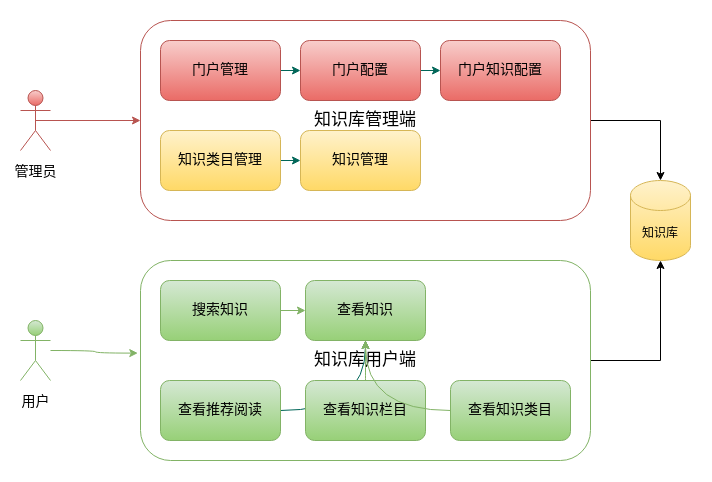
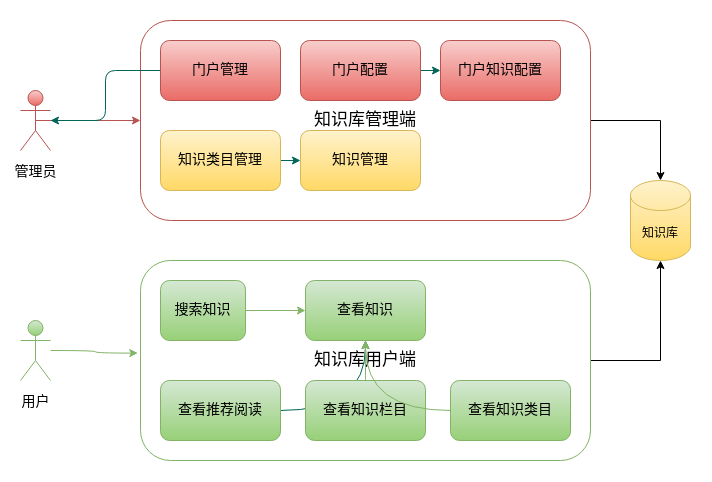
  <mxCell id="0" />
  <mxCell id="1" parent="0" />
  <mxCell id="2" style="edgeStyle=orthogonalEdgeStyle;rounded=1;hachureGap=4;orthogonalLoop=1;jettySize=auto;html=1;exitX=0.5;exitY=0.5;exitDx=0;exitDy=0;exitPerimeter=0;entryX=0;entryY=0.5;entryDx=0;entryDy=0;fontFamily=Architects Daughter;fontSource=https%3A%2F%2Ffonts.googleapis.com%2Fcss%3Ffamily%3DArchitects%2BDaughter;fontSize=14;fontColor=#5C5C5C;fillColor=#f8cecc;strokeColor=#b85450;gradientColor=#ea6b66;" edge="1" parent="1" source="3" target="5"><mxGeometry relative="1" as="geometry" /></mxCell>
  <mxCell id="3" value="&lt;font style=&quot;font-size: 14px;&quot;&gt;管理员&lt;/font&gt;" style="shape=umlActor;verticalLabelPosition=bottom;verticalAlign=top;html=1;outlineConnect=0;hachureGap=4;fontFamily=Architects Daughter;fontSource=https%3A%2F%2Ffonts.googleapis.com%2Fcss%3Ffamily%3DArchitects%2BDaughter;fontSize=20;labelBackgroundColor=none;fillColor=#f8cecc;strokeColor=#b85450;gradientColor=#ea6b66;rounded=1;" vertex="1" parent="1"><mxGeometry x="20" y="90" width="30" height="60" as="geometry" /></mxCell>
  <mxCell id="4" style="edgeStyle=orthogonalEdgeStyle;rounded=0;orthogonalLoop=1;jettySize=auto;html=1;entryX=0.5;entryY=0;entryDx=0;entryDy=0;entryPerimeter=0;" edge="1" parent="1" source="5" target="27"><mxGeometry relative="1" as="geometry" /></mxCell>
  <mxCell id="5" value="&lt;font style=&quot;font-size: 17px;&quot;&gt;知识库管理端&lt;/font&gt;" style="rounded=1;whiteSpace=wrap;html=1;hachureGap=4;fontFamily=Architects Daughter;fontSource=https%3A%2F%2Ffonts.googleapis.com%2Fcss%3Ffamily%3DArchitects%2BDaughter;fontSize=14;fillColor=none;strokeColor=#b85450;gradientColor=#ea6b66;" vertex="1" parent="1"><mxGeometry x="140" y="20" width="450" height="200" as="geometry" /></mxCell>
- <mxCell id="6" style="edgeStyle=orthogonalEdgeStyle;rounded=1;hachureGap=4;orthogonalLoop=1;jettySize=auto;html=1;entryX=0;entryY=0.5;entryDx=0;entryDy=0;strokeColor=#006658;fontFamily=Architects Daughter;fontSource=https%3A%2F%2Ffonts.googleapis.com%2Fcss%3Ffamily%3DArchitects%2BDaughter;fontSize=16;fontColor=#5C5C5C;fillColor=#21C0A5;" edge="1" parent="1" source="7" target="9"><mxGeometry relative="1" as="geometry" /></mxCell>
+ <mxCell id="6" style="edgeStyle=orthogonalEdgeStyle;rounded=1;hachureGap=4;orthogonalLoop=1;jettySize=auto;html=1;strokeColor=#006658;fontFamily=Architects Daughter;fontSource=https%3A%2F%2Ffonts.googleapis.com%2Fcss%3Ffamily%3DArchitects%2BDaughter;fontSize=16;fontColor=#5C5C5C;fillColor=#21C0A5;" edge="1" parent="1" source="7" target="3"><mxGeometry relative="1" as="geometry" /></mxCell>
  <mxCell id="7" value="门户管理" style="rounded=1;whiteSpace=wrap;html=1;hachureGap=4;fontFamily=Architects Daughter;fontSource=https%3A%2F%2Ffonts.googleapis.com%2Fcss%3Ffamily%3DArchitects%2BDaughter;fontSize=14;fillColor=#f8cecc;strokeColor=#b85450;gradientColor=#ea6b66;" vertex="1" parent="1"><mxGeometry x="160" y="40" width="120" height="60" as="geometry" /></mxCell>
  <mxCell id="8" style="edgeStyle=orthogonalEdgeStyle;rounded=1;hachureGap=4;orthogonalLoop=1;jettySize=auto;html=1;entryX=0;entryY=0.5;entryDx=0;entryDy=0;strokeColor=#006658;fontFamily=Architects Daughter;fontSource=https%3A%2F%2Ffonts.googleapis.com%2Fcss%3Ffamily%3DArchitects%2BDaughter;fontSize=16;fontColor=#5C5C5C;fillColor=#21C0A5;" edge="1" parent="1" source="9" target="10"><mxGeometry relative="1" as="geometry" /></mxCell>
  <mxCell id="9" value="门户配置" style="rounded=1;whiteSpace=wrap;html=1;hachureGap=4;fontFamily=Architects Daughter;fontSource=https%3A%2F%2Ffonts.googleapis.com%2Fcss%3Ffamily%3DArchitects%2BDaughter;fontSize=14;fillColor=#f8cecc;strokeColor=#b85450;gradientColor=#ea6b66;" vertex="1" parent="1"><mxGeometry x="300" y="40" width="120" height="60" as="geometry" /></mxCell>
  <mxCell id="10" value="门户知识配置" style="rounded=1;whiteSpace=wrap;html=1;hachureGap=4;fontFamily=Architects Daughter;fontSource=https%3A%2F%2Ffonts.googleapis.com%2Fcss%3Ffamily%3DArchitects%2BDaughter;fontSize=14;fillColor=#f8cecc;strokeColor=#b85450;gradientColor=#ea6b66;" vertex="1" parent="1"><mxGeometry x="440" y="40" width="120" height="60" as="geometry" /></mxCell>
  <mxCell id="11" style="edgeStyle=orthogonalEdgeStyle;rounded=1;hachureGap=4;orthogonalLoop=1;jettySize=auto;html=1;entryX=0;entryY=0.5;entryDx=0;entryDy=0;strokeColor=#006658;fontFamily=Architects Daughter;fontSource=https%3A%2F%2Ffonts.googleapis.com%2Fcss%3Ffamily%3DArchitects%2BDaughter;fontSize=17;fontColor=#5C5C5C;fillColor=#21C0A5;" edge="1" parent="1" source="12" target="13"><mxGeometry relative="1" as="geometry" /></mxCell>
  <mxCell id="12" value="知识类目管理" style="rounded=1;whiteSpace=wrap;html=1;hachureGap=4;fontFamily=Architects Daughter;fontSource=https%3A%2F%2Ffonts.googleapis.com%2Fcss%3Ffamily%3DArchitects%2BDaughter;fontSize=14;fillColor=#fff2cc;strokeColor=#d6b656;gradientColor=#ffd966;" vertex="1" parent="1"><mxGeometry x="160" y="130" width="120" height="60" as="geometry" /></mxCell>
  <mxCell id="13" value="知识管理" style="rounded=1;whiteSpace=wrap;html=1;hachureGap=4;fontFamily=Architects Daughter;fontSource=https%3A%2F%2Ffonts.googleapis.com%2Fcss%3Ffamily%3DArchitects%2BDaughter;fontSize=14;fillColor=#fff2cc;strokeColor=#d6b656;gradientColor=#ffd966;" vertex="1" parent="1"><mxGeometry x="300" y="130" width="120" height="60" as="geometry" /></mxCell>
  <mxCell id="14" style="edgeStyle=orthogonalEdgeStyle;rounded=0;orthogonalLoop=1;jettySize=auto;html=1;entryX=0.5;entryY=1;entryDx=0;entryDy=0;entryPerimeter=0;" edge="1" parent="1" source="15" target="27"><mxGeometry relative="1" as="geometry" /></mxCell>
  <mxCell id="15" value="&lt;font style=&quot;font-size: 17px;&quot;&gt;知识库用户端&lt;/font&gt;" style="rounded=1;whiteSpace=wrap;html=1;hachureGap=4;fontFamily=Architects Daughter;fontSource=https%3A%2F%2Ffonts.googleapis.com%2Fcss%3Ffamily%3DArchitects%2BDaughter;fontSize=14;fillColor=none;strokeColor=#82b366;gradientColor=#97d077;" vertex="1" parent="1"><mxGeometry x="140" y="260" width="450" height="200" as="geometry" /></mxCell>
  <mxCell id="16" style="edgeStyle=orthogonalEdgeStyle;curved=1;rounded=1;hachureGap=4;orthogonalLoop=1;jettySize=auto;html=1;entryX=-0.006;entryY=0.463;entryDx=0;entryDy=0;entryPerimeter=0;strokeColor=#82b366;fontFamily=Architects Daughter;fontSource=https%3A%2F%2Ffonts.googleapis.com%2Fcss%3Ffamily%3DArchitects%2BDaughter;fontSize=17;fontColor=#5C5C5C;fillColor=#d5e8d4;gradientColor=#97d077;" edge="1" parent="1" source="17" target="15"><mxGeometry relative="1" as="geometry" /></mxCell>
  <mxCell id="17" value="&lt;font style=&quot;font-size: 14px;&quot;&gt;用户&lt;/font&gt;" style="shape=umlActor;verticalLabelPosition=bottom;verticalAlign=top;html=1;outlineConnect=0;hachureGap=4;fontFamily=Architects Daughter;fontSource=https%3A%2F%2Ffonts.googleapis.com%2Fcss%3Ffamily%3DArchitects%2BDaughter;fontSize=20;labelBackgroundColor=none;fillColor=#d5e8d4;strokeColor=#82b366;gradientColor=#97d077;rounded=1;" vertex="1" parent="1"><mxGeometry x="20" y="320" width="30" height="60" as="geometry" /></mxCell>
  <mxCell id="18" style="edgeStyle=orthogonalEdgeStyle;rounded=1;hachureGap=4;orthogonalLoop=1;jettySize=auto;html=1;entryX=0;entryY=0.5;entryDx=0;entryDy=0;strokeColor=#82b366;fontFamily=Architects Daughter;fontSource=https%3A%2F%2Ffonts.googleapis.com%2Fcss%3Ffamily%3DArchitects%2BDaughter;fontSize=17;fontColor=#5C5C5C;fillColor=#d5e8d4;gradientColor=#97d077;" edge="1" parent="1" source="19" target="20"><mxGeometry relative="1" as="geometry" /></mxCell>
- <mxCell id="19" value="搜索知识" style="rounded=1;whiteSpace=wrap;html=1;hachureGap=4;fontFamily=Architects Daughter;fontSource=https%3A%2F%2Ffonts.googleapis.com%2Fcss%3Ffamily%3DArchitects%2BDaughter;fontSize=14;fillColor=#d5e8d4;strokeColor=#82b366;gradientColor=#97d077;" vertex="1" parent="1"><mxGeometry x="160" y="280" width="120" height="60" as="geometry" /></mxCell>
+ <mxCell id="19" value="搜索知识" style="rounded=1;whiteSpace=wrap;html=1;hachureGap=4;fontFamily=Architects Daughter;fontSource=https%3A%2F%2Ffonts.googleapis.com%2Fcss%3Ffamily%3DArchitects%2BDaughter;fontSize=14;fillColor=#d5e8d4;strokeColor=#82b366;gradientColor=#97d077;" vertex="1" parent="1"><mxGeometry x="160" y="280" width="85" height="60" as="geometry" /></mxCell>
  <mxCell id="20" value="查看知识" style="rounded=1;whiteSpace=wrap;html=1;hachureGap=4;fontFamily=Architects Daughter;fontSource=https%3A%2F%2Ffonts.googleapis.com%2Fcss%3Ffamily%3DArchitects%2BDaughter;fontSize=14;fillColor=#d5e8d4;strokeColor=#82b366;gradientColor=#97d077;" vertex="1" parent="1"><mxGeometry x="305" y="280" width="120" height="60" as="geometry" /></mxCell>
  <mxCell id="21" style="edgeStyle=orthogonalEdgeStyle;curved=1;rounded=1;hachureGap=4;orthogonalLoop=1;jettySize=auto;html=1;strokeColor=#006658;fontFamily=Architects Daughter;fontSource=https%3A%2F%2Ffonts.googleapis.com%2Fcss%3Ffamily%3DArchitects%2BDaughter;fontSize=17;fontColor=#5C5C5C;fillColor=#21C0A5;" edge="1" parent="1" source="22" target="20"><mxGeometry relative="1" as="geometry" /></mxCell>
  <mxCell id="22" value="查看推荐阅读" style="rounded=1;whiteSpace=wrap;html=1;hachureGap=4;fontFamily=Architects Daughter;fontSource=https%3A%2F%2Ffonts.googleapis.com%2Fcss%3Ffamily%3DArchitects%2BDaughter;fontSize=14;fillColor=#d5e8d4;strokeColor=#82b366;gradientColor=#97d077;" vertex="1" parent="1"><mxGeometry x="160" y="380" width="120" height="60" as="geometry" /></mxCell>
  <mxCell id="23" style="edgeStyle=orthogonalEdgeStyle;rounded=1;hachureGap=4;orthogonalLoop=1;jettySize=auto;html=1;entryX=0.5;entryY=1;entryDx=0;entryDy=0;strokeColor=#82b366;fontFamily=Architects Daughter;fontSource=https%3A%2F%2Ffonts.googleapis.com%2Fcss%3Ffamily%3DArchitects%2BDaughter;fontSize=17;fontColor=#5C5C5C;fillColor=#d5e8d4;curved=1;gradientColor=#97d077;" edge="1" parent="1" source="24" target="20"><mxGeometry relative="1" as="geometry" /></mxCell>
  <mxCell id="24" value="查看知识栏目" style="rounded=1;whiteSpace=wrap;html=1;hachureGap=4;fontFamily=Architects Daughter;fontSource=https%3A%2F%2Ffonts.googleapis.com%2Fcss%3Ffamily%3DArchitects%2BDaughter;fontSize=14;fillColor=#d5e8d4;strokeColor=#82b366;gradientColor=#97d077;" vertex="1" parent="1"><mxGeometry x="305" y="380" width="120" height="60" as="geometry" /></mxCell>
  <mxCell id="25" style="edgeStyle=orthogonalEdgeStyle;curved=1;rounded=1;hachureGap=4;orthogonalLoop=1;jettySize=auto;html=1;strokeColor=#82b366;fontFamily=Architects Daughter;fontSource=https%3A%2F%2Ffonts.googleapis.com%2Fcss%3Ffamily%3DArchitects%2BDaughter;fontSize=17;fontColor=#5C5C5C;fillColor=#d5e8d4;gradientColor=#97d077;" edge="1" parent="1" source="26" target="20"><mxGeometry relative="1" as="geometry" /></mxCell>
  <mxCell id="26" value="查看知识类目" style="rounded=1;whiteSpace=wrap;html=1;hachureGap=4;fontFamily=Architects Daughter;fontSource=https%3A%2F%2Ffonts.googleapis.com%2Fcss%3Ffamily%3DArchitects%2BDaughter;fontSize=14;fillColor=#d5e8d4;strokeColor=#82b366;gradientColor=#97d077;" vertex="1" parent="1"><mxGeometry x="450" y="380" width="120" height="60" as="geometry" /></mxCell>
  <mxCell id="27" value="知识库" style="shape=cylinder3;whiteSpace=wrap;html=1;boundedLbl=1;backgroundOutline=1;size=15;fillColor=#fff2cc;gradientColor=#ffd966;strokeColor=#d6b656;" vertex="1" parent="1"><mxGeometry x="630" y="180" width="60" height="80" as="geometry" /></mxCell>
